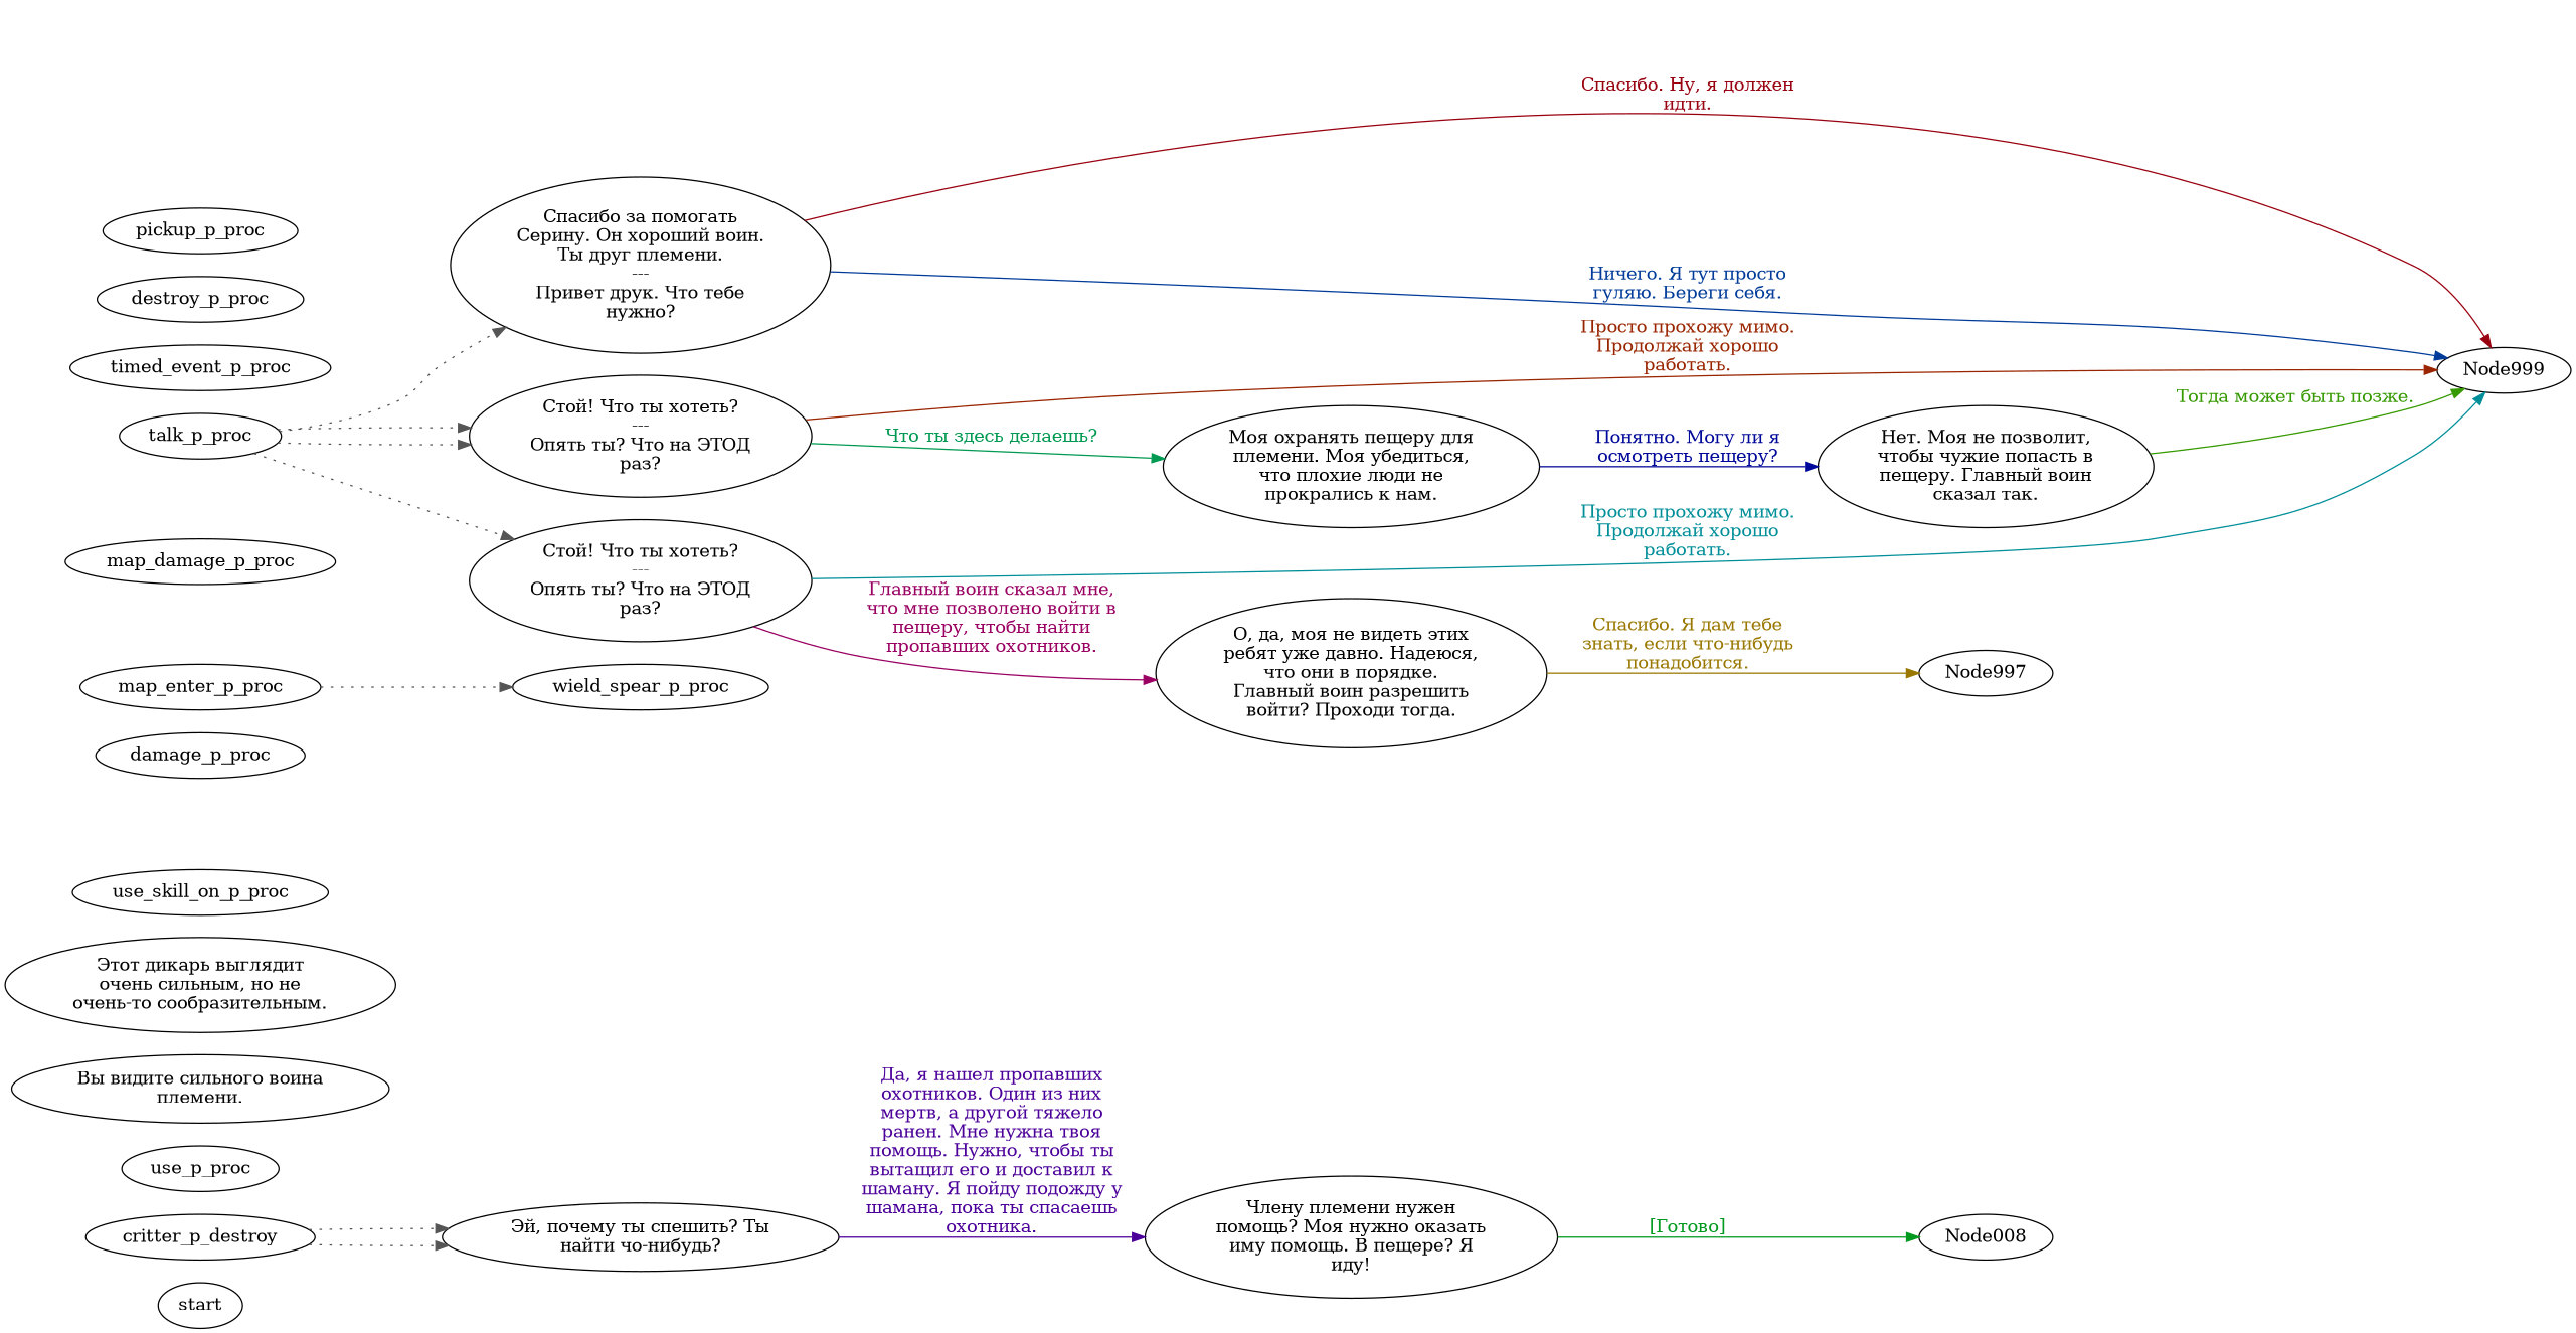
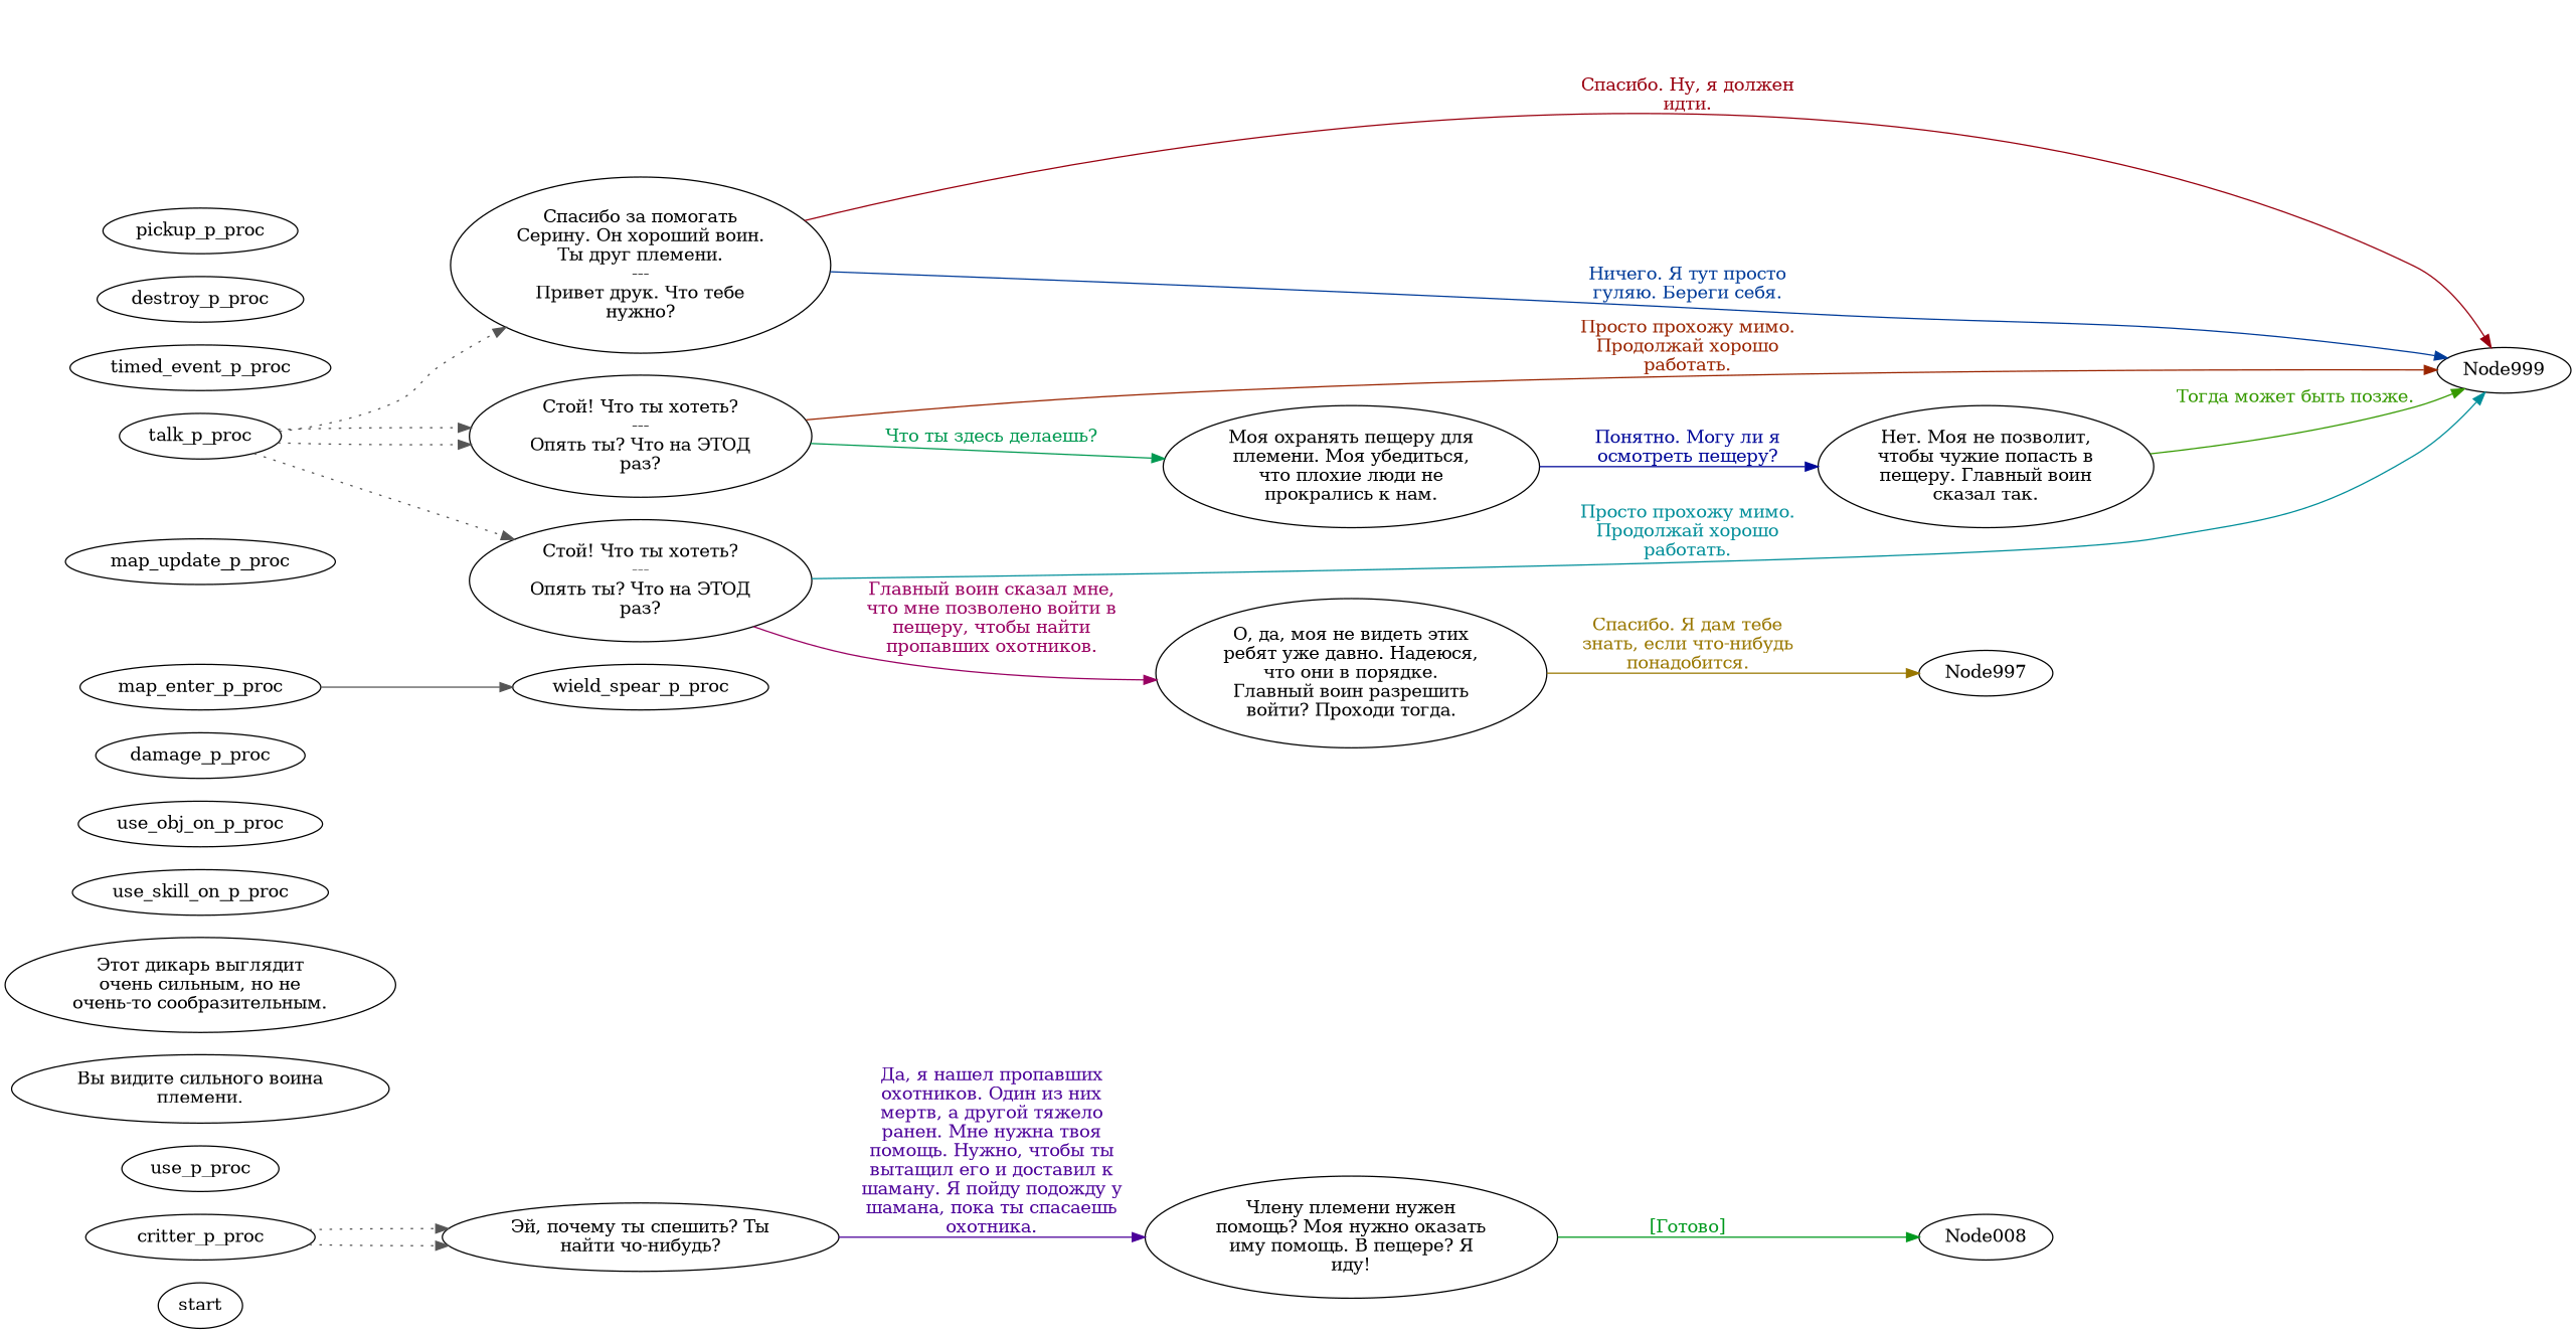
  digraph {
    rankdir=LR
    node [color="#000000" fillcolor="#FFFFFF" style=filled]
    edge [color="#555555"]
    start
    n2 [label="Эй, почему ты спешить? Ты\nнайти чо-нибудь?"]
-   critter_p_proc [label=critter_p_destroy]
+   critter_p_proc
    n4 [label="Члену племени нужен\nпомощь? Моя нужно оказать\nиму помощь. В пещере? Я\nиду!"]
    Node008
    use_p_proc
    n7 [label="Вы видите сильного воина\nплемени."]
    n8 [label="Этот дикарь выглядит\nочень сильным, но не\nочень-то сообразительным."]
    use_skill_on_p_proc
+   use_obj_on_p_proc
    damage_p_proc
    map_enter_p_proc
    wield_spear_p_proc
-   map_update_p_proc [label=map_damage_p_proc]
+   map_update_p_proc
    n15 [label="Спасибо за помогать\nСерину. Он хороший воин.\nТы друг племени.\n---\nПривет друк. Что тебе\nнужно?"]
    talk_p_proc
    n17 [label="Стой! Что ты хотеть?\n---\nОпять ты? Что на ЭТОД\nраз?"]
    n18 [label="Стой! Что ты хотеть?\n---\nОпять ты? Что на ЭТОД\nраз?"]
    Node999
    n20 [label="Моя охранять пещеру для\nплемени. Моя убедиться,\nчто плохие люди не\nпрокрались к нам."]
    n21 [label="О, да, моя не видеть этих\nребят уже давно. Надеюся,\nчто они в порядке.\nГлавный воин разрешить\nвойти? Проходи тогда."]
    n22 [label="Нет. Моя не позволит,\nчтобы чужие попасть в\nпещеру. Главный воин\nсказал так."]
    n23 [label=Node997]
    timed_event_p_proc
    destroy_p_proc
    pickup_p_proc
    n2 -> n4 [color="#4B0099" fontcolor="#4B0099" label="Да, я нашел пропавших\nохотников. Один из них\nмертв, а другой тяжело\nранен. Мне нужна твоя\nпомощь. Нужно, чтобы ты\nвытащил его и доставил к\nшаману. Я пойду подожду у\nшамана, пока ты спасаешь\nохотника."]
    critter_p_proc -> n2 [style=dotted]
    critter_p_proc -> n2 [style=dotted]
    n4 -> Node008 [color="#00991E" fontcolor="#00991E" label="[Готово]"]
-   map_enter_p_proc -> wield_spear_p_proc [style=dotted]
+   map_enter_p_proc -> wield_spear_p_proc [style=solid]
    n15 -> Node999 [color="#99000F" fontcolor="#99000F" label="Спасибо. Ну, я должен\nидти."]
    n15 -> Node999 [color="#003B99" fontcolor="#003B99" label="Ничего. Я тут просто\nгуляю. Береги себя."]
    talk_p_proc -> n15 [style=dotted]
    talk_p_proc -> n17 [style=dotted]
    talk_p_proc -> n17 [style=dotted]
    talk_p_proc -> n18 [style=dotted]
    n17 -> Node999 [color="#992400" fontcolor="#992400" label="Просто прохожу мимо.\nПродолжай хорошо\nработать."]
    n17 -> n20 [color="#009951" fontcolor="#009951" label="Что ты здесь делаешь?"]
    n18 -> Node999 [color="#008E99" fontcolor="#008E99" label="Просто прохожу мимо.\nПродолжай хорошо\nработать."]
    n18 -> n21 [color="#990062" fontcolor="#990062" label="Главный воин сказал мне,\nчто мне позволено войти в\nпещеру, чтобы найти\nпропавших охотников."]
    n20 -> n22 [color="#000899" fontcolor="#000899" label="Понятно. Могу ли я\nосмотреть пещеру?"]
    n21 -> n23 [color="#997700" fontcolor="#997700" label="Спасибо. Я дам тебе\nзнать, если что-нибудь\nпонадобится."]
    n22 -> Node999 [color="#359900" fontcolor="#359900" label="Тогда может быть позже."]
  }
